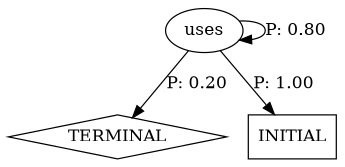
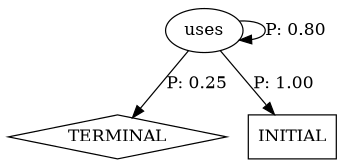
  digraph {
    n1 [label=uses]
    n2 [label=TERMINAL shape=diamond]
    n3 [label=INITIAL shape=box]
    n1 -> n1 [label="P: 0.80"]
-   n1 -> n2 [label="P: 0.20"]
+   n1 -> n2 [label="P: 0.25"]
    n1 -> n3 [label="P: 1.00"]
  }
